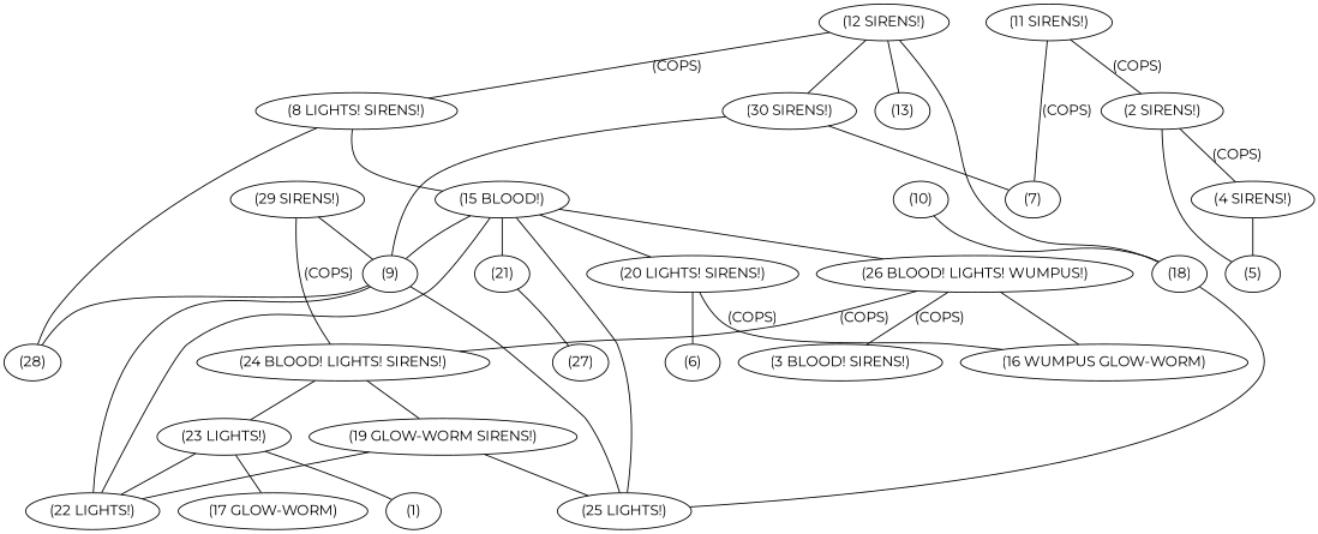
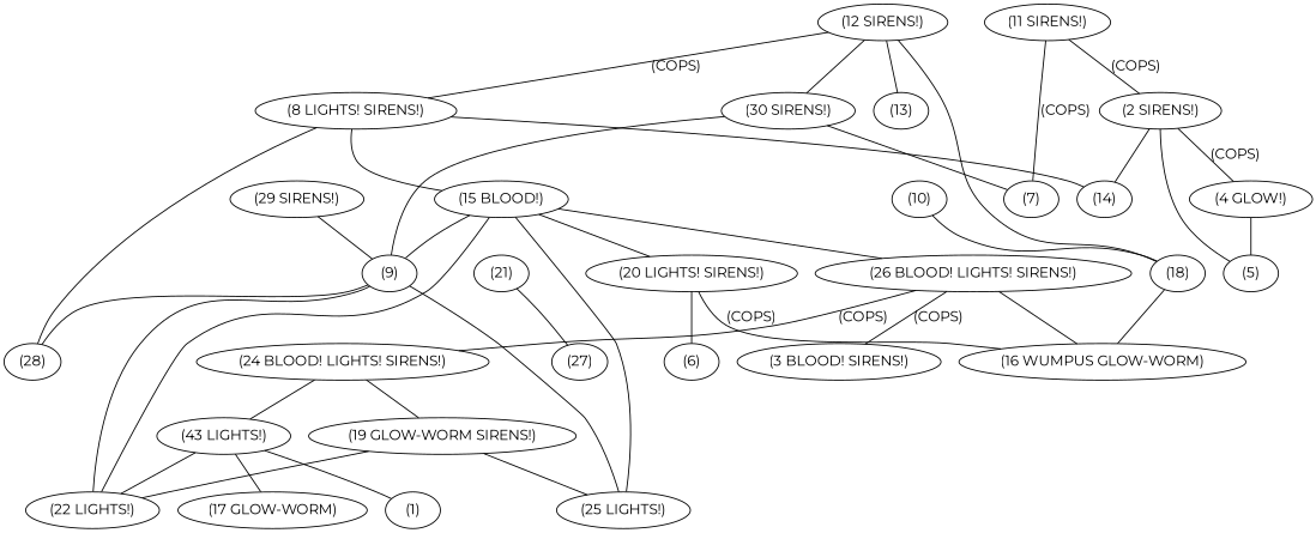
  graph {
    fontname=Montserrat
    node [fontname=Montserrat]
    edge [fontname=Montserrat]
    n1 [label="(1)"]
    n2 [label="(2 SIRENS!)"]
-   n3 [label="(4 SIRENS!)"]
+   n3 [label="(4 GLOW!)"]
    n4 [label="(5)"]
+   n5 [label="(14)"]
    n6 [label="(3 BLOOD! SIRENS!)"]
    n7 [label="(6)"]
    n8 [label="(7)"]
    n9 [label="(8 LIGHTS! SIRENS!)"]
    n10 [label="(15 BLOOD!)"]
    n11 [label="(28)"]
    n12 [label="(9)"]
    n13 [label="(22 LIGHTS!)"]
    n14 [label="(25 LIGHTS!)"]
    n15 [label="(20 LIGHTS! SIRENS!)"]
    n16 [label="(21)"]
-   n17 [label="(26 BLOOD! LIGHTS! WUMPUS!)"]
+   n17 [label="(26 BLOOD! LIGHTS! SIRENS!)"]
    n18 [label="(17 GLOW-WORM)"]
    n19 [label="(10)"]
    n20 [label="(18)"]
    n21 [label="(11 SIRENS!)"]
    n22 [label="(30 SIRENS!)"]
    n23 [label="(12 SIRENS!)"]
    n24 [label="(13)"]
    n25 [label="(16 WUMPUS GLOW-WORM)"]
    n26 [label="(27)"]
    n27 [label="(24 BLOOD! LIGHTS! SIRENS!)"]
    n28 [label="(19 GLOW-WORM SIRENS!)"]
-   n29 [label="(23 LIGHTS!)"]
+   n29 [label="(43 LIGHTS!)"]
    n30 [label="(29 SIRENS!)"]
    n2 -- n3 [label="(COPS)"]
    n2 -- n4
+   n2 -- n5
    n3 -- n4
+   n9 -- n5
    n9 -- n10
    n9 -- n11
    n10 -- n12
    n10 -- n13
    n10 -- n14
    n10 -- n15
-   n10 -- n16
    n10 -- n17
    n12 -- n11
    n12 -- n13
    n12 -- n14
    n15 -- n7
    n15 -- n25 [label="(COPS)"]
    n16 -- n26
    n17 -- n6 [label="(COPS)"]
    n17 -- n25
    n17 -- n27 [label="(COPS)"]
    n19 -- n20
-   n20 -- n14
+   n20 -- n25
    n21 -- n2 [label="(COPS)"]
    n21 -- n8 [label="(COPS)"]
    n22 -- n8
    n22 -- n12
    n23 -- n9 [label="(COPS)"]
    n23 -- n20
    n23 -- n22
    n23 -- n24
    n27 -- n28
    n27 -- n29
    n28 -- n13
    n28 -- n14
    n29 -- n1
    n29 -- n13
    n29 -- n18
    n30 -- n12
-   n30 -- n27 [label="(COPS)"]
  }
